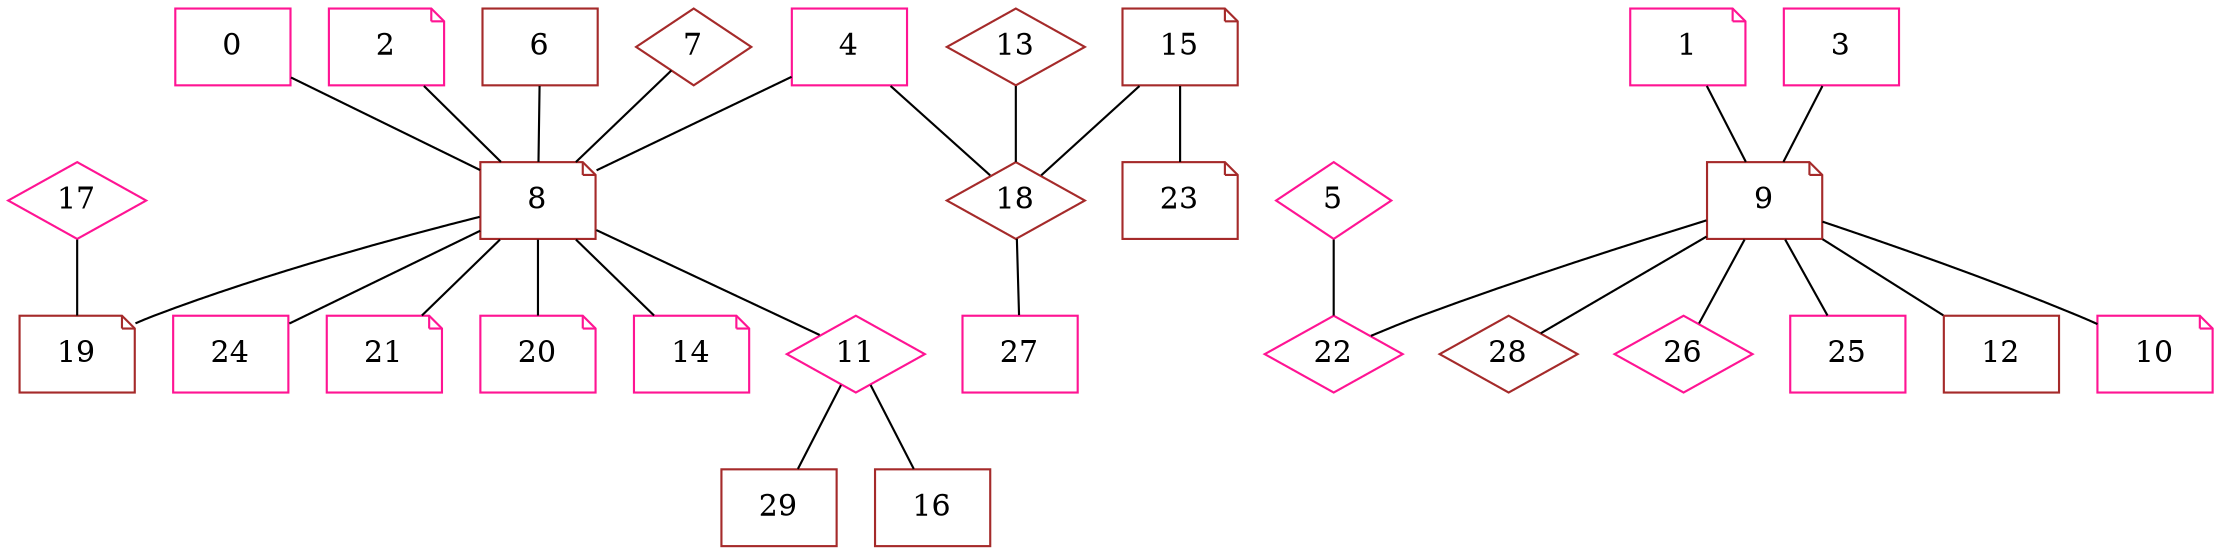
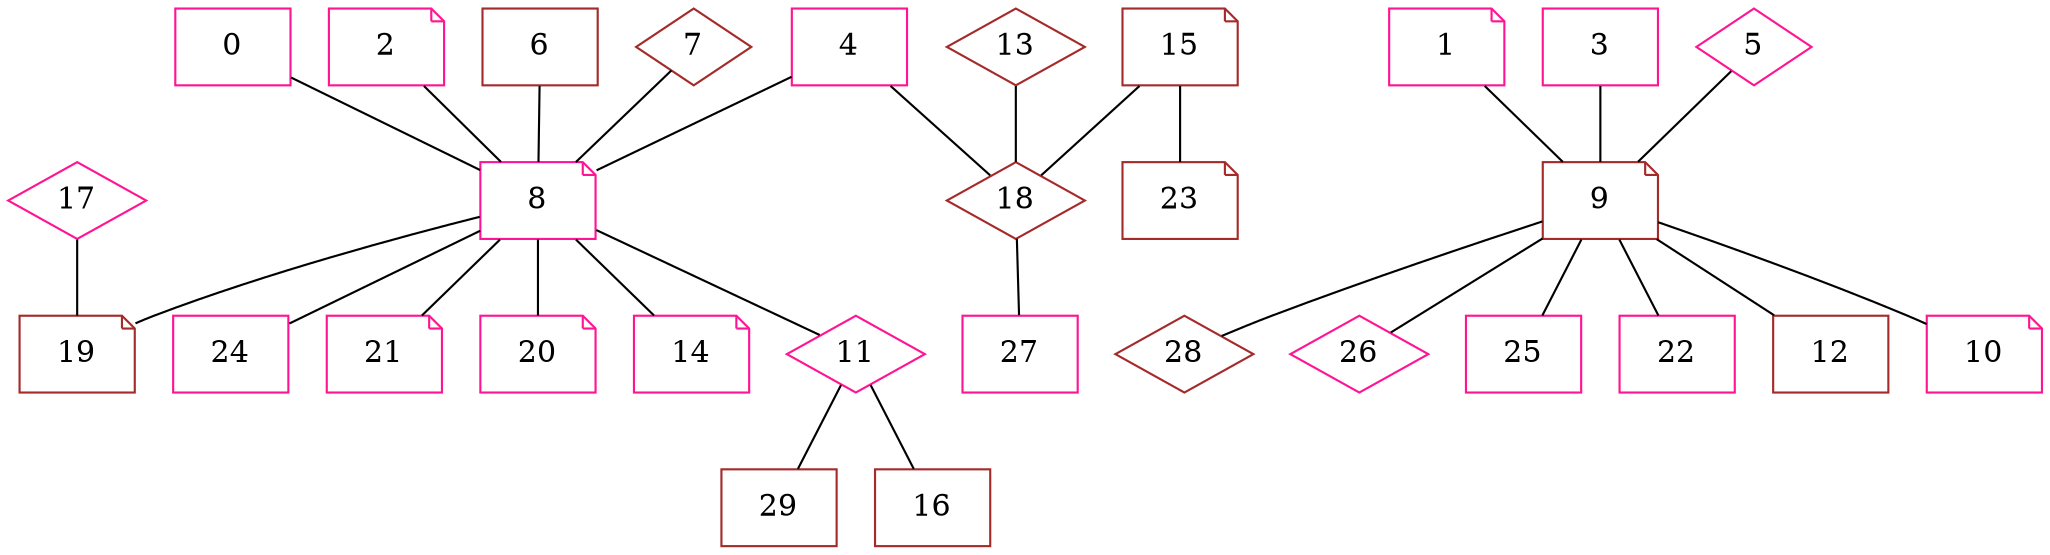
  graph {
    node [color=deeppink shape=note]
    24 [shape=box]
-   8 [color=brown]
+   8
    21
    20
    19 [color=brown]
    14
    11 [shape=diamond]
    18 [color=brown shape=diamond]
    27 [shape=box]
    29 [color=brown shape=box]
    16 [color=brown shape=box]
    9 [color=brown]
    28 [color=brown shape=diamond]
    26 [shape=diamond]
    25 [shape=box]
-   22 [shape=diamond]
+   22 [shape=box]
    12 [color=brown shape=box]
    10
    0 [shape=box]
    2
    4 [shape=box]
    6 [color=brown shape=box]
    7 [color=brown shape=diamond]
    1
    3 [shape=box]
    5 [shape=diamond]
    13 [color=brown shape=diamond]
    15 [color=brown]
    23 [color=brown]
    17 [shape=diamond]
    8 -- 24
    8 -- 21
    8 -- 20
    8 -- 19
    8 -- 14
    8 -- 11
    11 -- 29
    11 -- 16
    18 -- 27
    9 -- 28
    9 -- 26
    9 -- 25
    9 -- 22
    9 -- 12
    9 -- 10
    0 -- 8
    2 -- 8
    4 -- 8
    4 -- 18
    6 -- 8
    7 -- 8
    1 -- 9
    3 -- 9
-   5 -- 22
+   5 -- 9
    13 -- 18
    15 -- 18
    15 -- 23
    17 -- 19
  }
